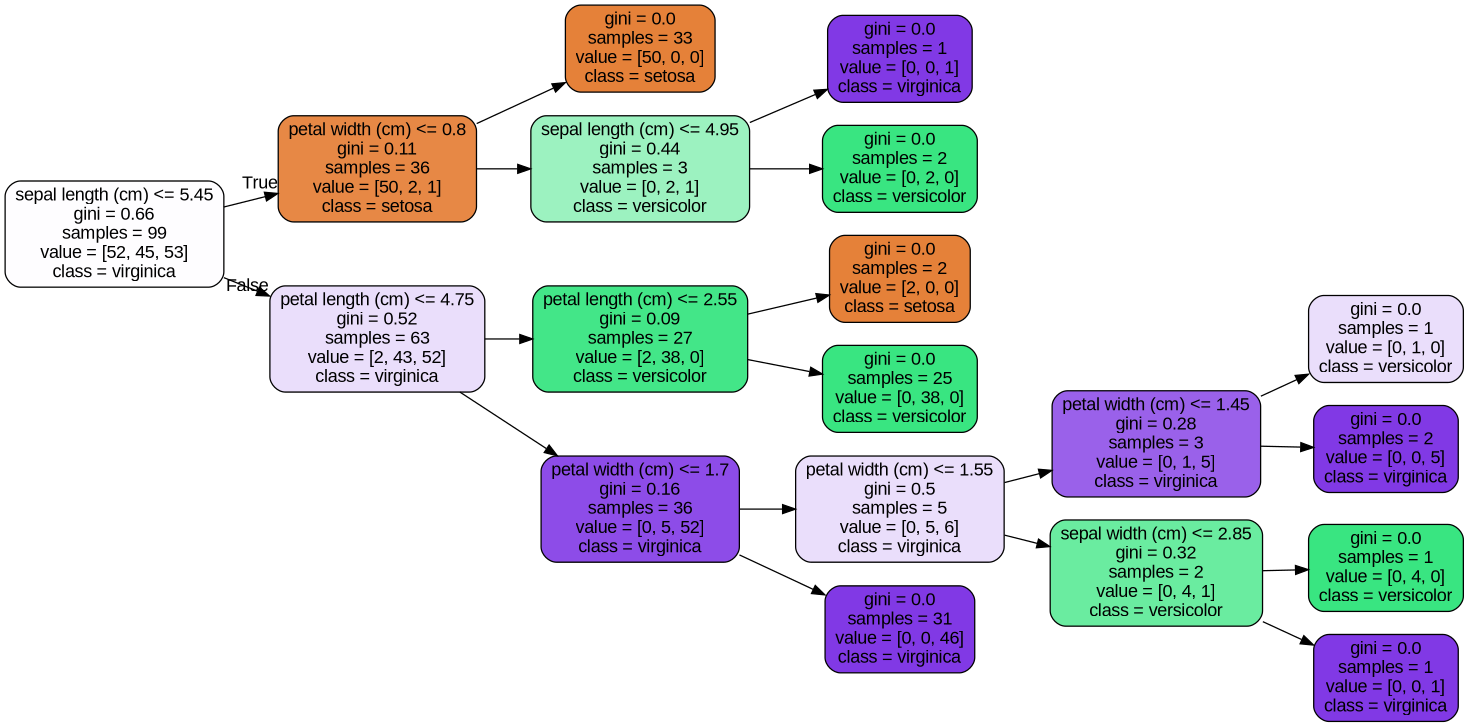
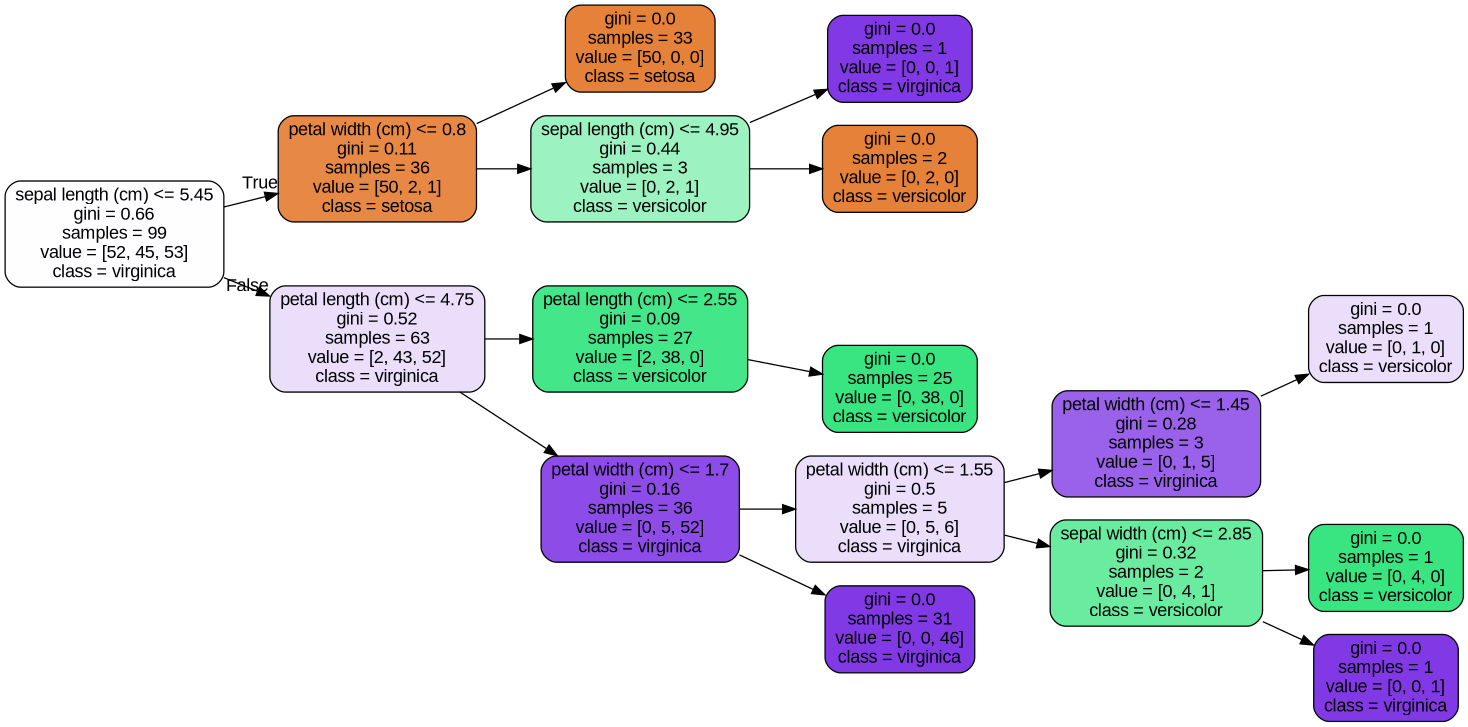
  digraph {
    fontname="Liberation Sans"
    rankdir=LR
    node [color=black fillcolor="#8139e5" fontname="Liberation Sans" shape=box style="filled, rounded"]
    edge [fontname="Liberation Sans"]
    n1 [fillcolor="#fefdff" label="sepal length (cm) <= 5.45\ngini = 0.66\nsamples = 99\nvalue = [52, 45, 53]\nclass = virginica"]
    n2 [fillcolor="#e78845" label="petal width (cm) <= 0.8\ngini = 0.11\nsamples = 36\nvalue = [50, 2, 1]\nclass = setosa"]
    n3 [fillcolor="#eadefb" label="petal length (cm) <= 4.75\ngini = 0.52\nsamples = 63\nvalue = [2, 43, 52]\nclass = virginica"]
    n4 [fillcolor="#e58139" label="gini = 0.0\nsamples = 33\nvalue = [50, 0, 0]\nclass = setosa"]
    n5 [fillcolor="#9cf2c0" label="sepal length (cm) <= 4.95\ngini = 0.44\nsamples = 3\nvalue = [0, 2, 1]\nclass = versicolor"]
    n6 [fillcolor="#43e688" label="petal length (cm) <= 2.55\ngini = 0.09\nsamples = 27\nvalue = [2, 38, 0]\nclass = versicolor"]
    n7 [fillcolor="#8d4ce8" label="petal width (cm) <= 1.7\ngini = 0.16\nsamples = 36\nvalue = [0, 5, 52]\nclass = virginica"]
    n8 [label="gini = 0.0\nsamples = 1\nvalue = [0, 0, 1]\nclass = virginica"]
-   n9 [fillcolor="#39e581" label="gini = 0.0\nsamples = 2\nvalue = [0, 2, 0]\nclass = versicolor"]
-   n10 [fillcolor="#e58139" label="gini = 0.0\nsamples = 2\nvalue = [2, 0, 0]\nclass = setosa"]
+   n9 [fillcolor="#e58139" label="gini = 0.0\nsamples = 2\nvalue = [0, 2, 0]\nclass = versicolor"]
    n11 [fillcolor="#39e581" label="gini = 0.0\nsamples = 25\nvalue = [0, 38, 0]\nclass = versicolor"]
    n12 [fillcolor="#eadefb" label="petal width (cm) <= 1.55\ngini = 0.5\nsamples = 5\nvalue = [0, 5, 6]\nclass = virginica"]
    n13 [label="gini = 0.0\nsamples = 31\nvalue = [0, 0, 46]\nclass = virginica"]
    n14 [fillcolor="#9a61ea" label="petal width (cm) <= 1.45\ngini = 0.28\nsamples = 3\nvalue = [0, 1, 5]\nclass = virginica"]
    n15 [fillcolor="#6aeca0" label="sepal width (cm) <= 2.85\ngini = 0.32\nsamples = 2\nvalue = [0, 4, 1]\nclass = versicolor"]
    n16 [fillcolor="#eadefb" label="gini = 0.0\nsamples = 1\nvalue = [0, 1, 0]\nclass = versicolor"]
-   n17 [label="gini = 0.0\nsamples = 2\nvalue = [0, 0, 5]\nclass = virginica"]
    n18 [fillcolor="#39e581" label="gini = 0.0\nsamples = 1\nvalue = [0, 4, 0]\nclass = versicolor"]
    n19 [label="gini = 0.0\nsamples = 1\nvalue = [0, 0, 1]\nclass = virginica"]
    n1 -> n2 [headlabel=True labelangle=45 labeldistance=2.5]
    n1 -> n3 [headlabel=False labelangle=-45 labeldistance=2.5]
    n2 -> n4
    n2 -> n5
    n3 -> n6
    n3 -> n7
    n5 -> n8
    n5 -> n9
-   n6 -> n10
    n6 -> n11
    n7 -> n12
    n7 -> n13
    n12 -> n14
    n12 -> n15
    n14 -> n16
-   n14 -> n17
    n15 -> n18
    n15 -> n19
  }
